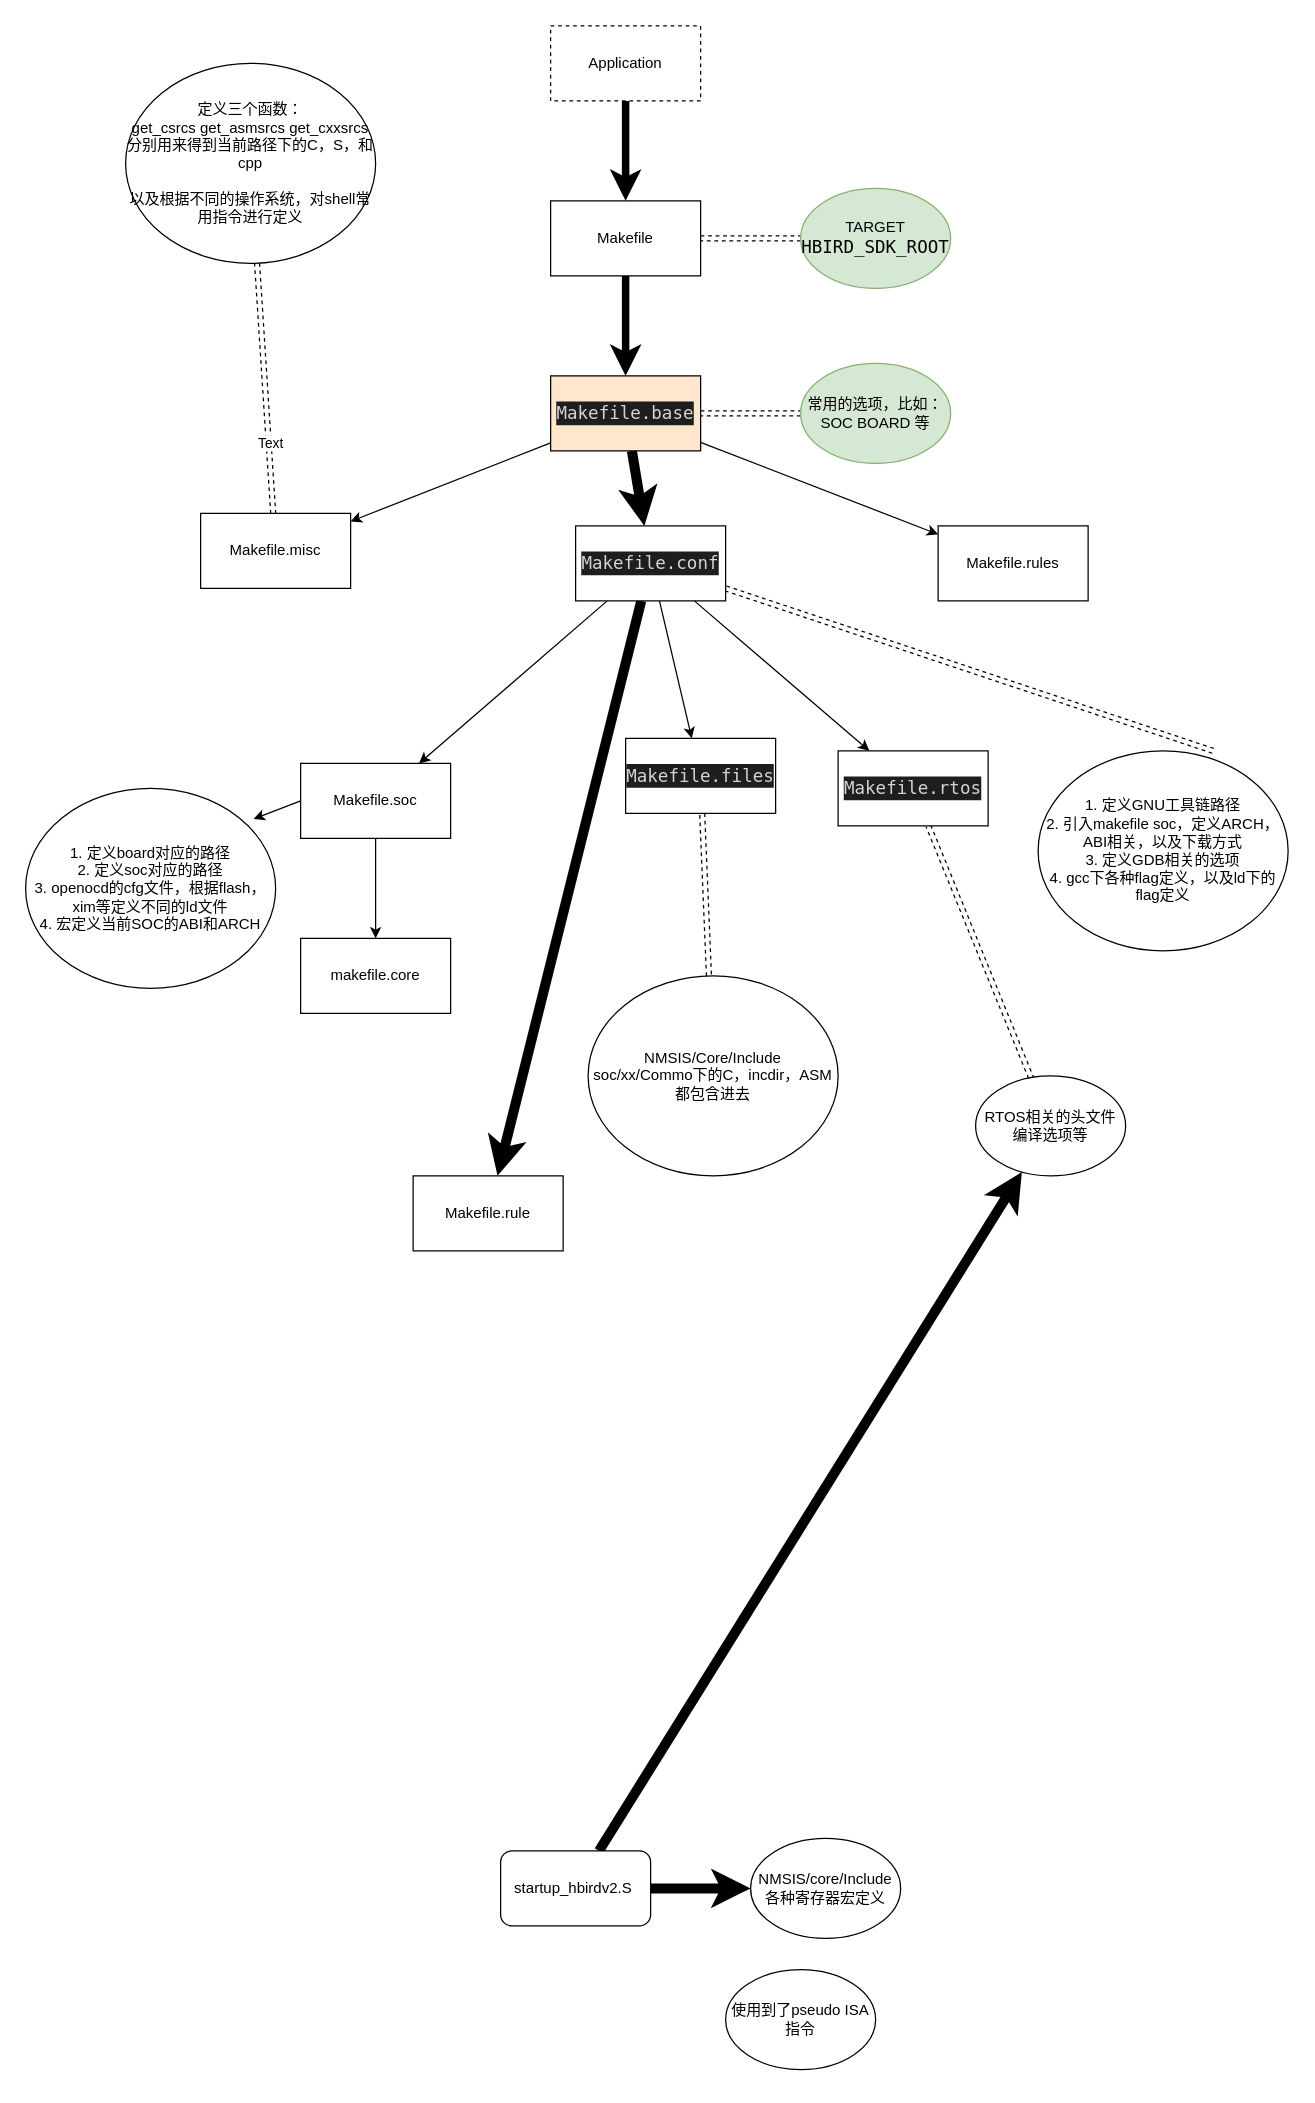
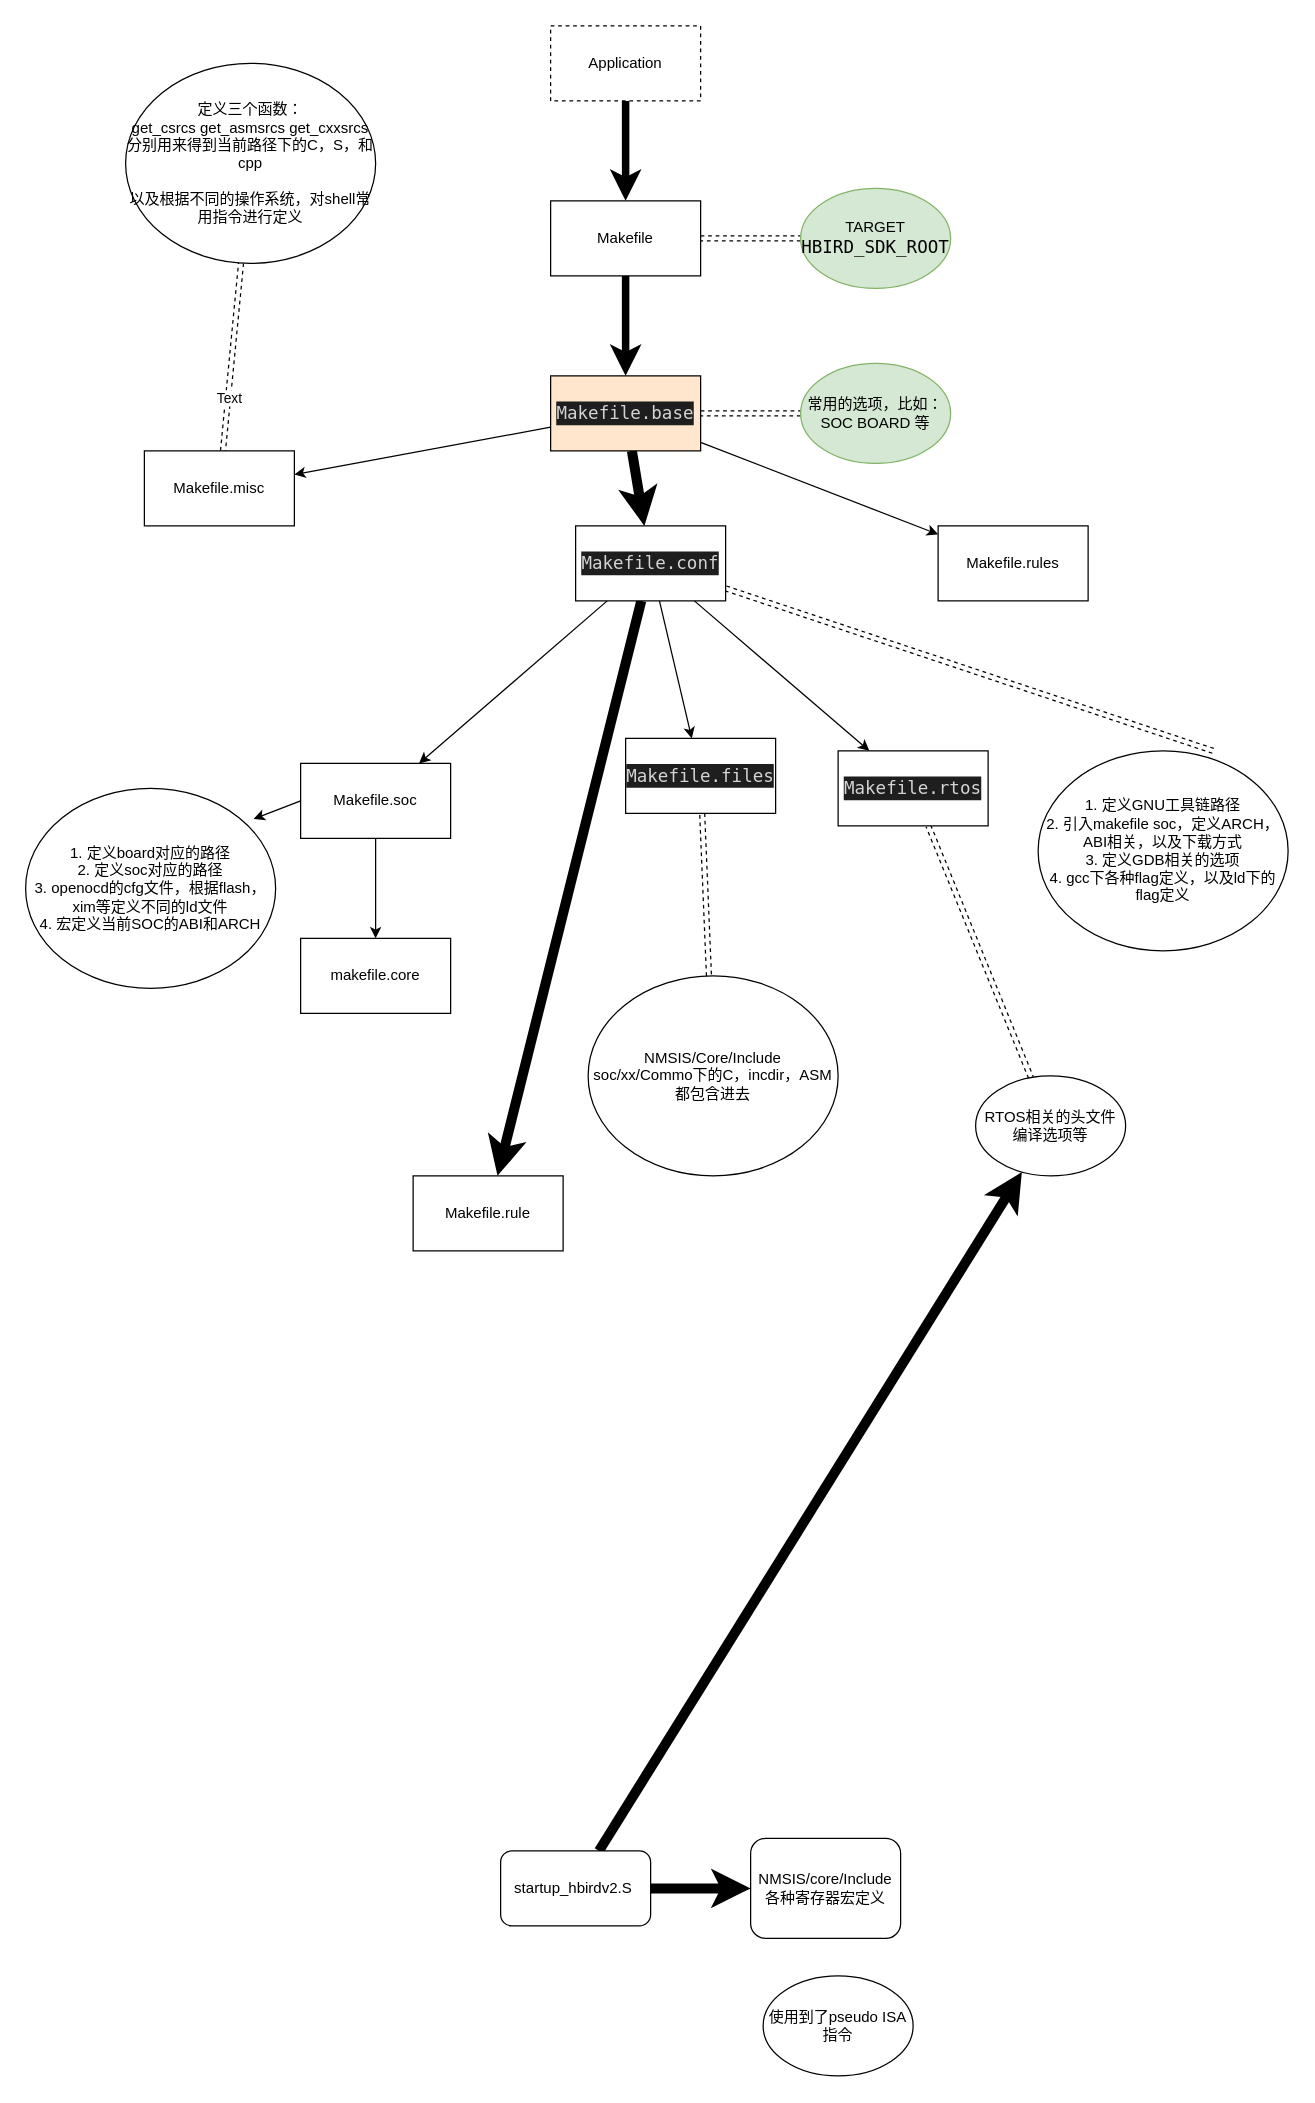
  <mxCell id="0" />
  <mxCell id="1" parent="0" />
  <mxCell id="2" value="" style="edgeStyle=elbowEdgeStyle;rounded=0;orthogonalLoop=1;jettySize=auto;elbow=vertical;html=1;strokeWidth=6;" parent="1" source="3" target="6" edge="1"><mxGeometry relative="1" as="geometry" /></mxCell>
  <mxCell id="3" value="Application" style="rounded=0;whiteSpace=wrap;html=1;dashed=1;" parent="1" vertex="1"><mxGeometry x="440" y="20" width="120" height="60" as="geometry" /></mxCell>
  <mxCell id="4" value="" style="orthogonalLoop=1;jettySize=auto;elbow=vertical;html=1;shape=link;dashed=1;" parent="1" source="6" target="7" edge="1"><mxGeometry relative="1" as="geometry" /></mxCell>
  <mxCell id="5" value="" style="edgeStyle=none;orthogonalLoop=1;jettySize=auto;html=1;strokeWidth=6;" parent="1" source="6" target="12" edge="1"><mxGeometry relative="1" as="geometry" /></mxCell>
  <mxCell id="6" value="Makefile" style="rounded=0;whiteSpace=wrap;html=1;" parent="1" vertex="1"><mxGeometry x="440" y="160" width="120" height="60" as="geometry" /></mxCell>
  <mxCell id="7" value="TARGET&lt;br&gt;&lt;div style=&quot;font-family: &amp;#34;droid sans mono&amp;#34; , monospace , monospace , &amp;#34;droid sans fallback&amp;#34; ; font-size: 14px ; line-height: 19px&quot;&gt;HBIRD_SDK_ROOT&lt;/div&gt;" style="ellipse;whiteSpace=wrap;html=1;rounded=0;fillColor=#d5e8d4;strokeColor=#82b366;" parent="1" vertex="1"><mxGeometry x="640" y="150" width="120" height="80" as="geometry" /></mxCell>
  <mxCell id="8" value="" style="edgeStyle=none;shape=link;orthogonalLoop=1;jettySize=auto;html=1;dashed=1;" parent="1" source="12" target="13" edge="1"><mxGeometry relative="1" as="geometry" /></mxCell>
  <mxCell id="9" value="" style="edgeStyle=none;orthogonalLoop=1;jettySize=auto;html=1;" parent="1" source="12" target="16" edge="1"><mxGeometry relative="1" as="geometry" /></mxCell>
  <mxCell id="10" value="" style="edgeStyle=none;orthogonalLoop=1;jettySize=auto;html=1;strokeWidth=8;" parent="1" source="12" target="22" edge="1"><mxGeometry relative="1" as="geometry" /></mxCell>
  <mxCell id="11" value="" style="edgeStyle=none;orthogonalLoop=1;jettySize=auto;html=1;" parent="1" source="12" target="23" edge="1"><mxGeometry relative="1" as="geometry" /></mxCell>
  <mxCell id="12" value="&lt;div style=&quot;color: rgb(212 , 212 , 212) ; background-color: rgb(30 , 30 , 30) ; font-family: &amp;#34;droid sans mono&amp;#34; , monospace , monospace , &amp;#34;droid sans fallback&amp;#34; ; font-size: 14px ; line-height: 19px&quot;&gt;Makefile.base&lt;/div&gt;" style="rounded=0;whiteSpace=wrap;html=1;fillColor=#ffe6cc;" parent="1" vertex="1"><mxGeometry x="440" y="300" width="120" height="60" as="geometry" /></mxCell>
  <mxCell id="13" value="常用的选项，比如：&lt;br&gt;SOC BOARD 等" style="ellipse;whiteSpace=wrap;html=1;rounded=0;fillColor=#d5e8d4;strokeColor=#82b366;" parent="1" vertex="1"><mxGeometry x="640" y="290" width="120" height="80" as="geometry" /></mxCell>
  <mxCell id="14" value="" style="edgeStyle=none;orthogonalLoop=1;jettySize=auto;html=1;shape=link;dashed=1;" parent="1" source="16" target="24" edge="1"><mxGeometry relative="1" as="geometry" /></mxCell>
  <mxCell id="15" value="Text" style="edgeLabel;html=1;align=center;verticalAlign=middle;resizable=0;points=[];" parent="14" vertex="1" connectable="0"><mxGeometry x="-0.433" y="-1" relative="1" as="geometry"><mxPoint as="offset" /></mxGeometry></mxCell>
- <mxCell id="16" value="Makefile.misc" style="whiteSpace=wrap;html=1;rounded=0;" parent="1" vertex="1"><mxGeometry x="160" y="410" width="120" height="60" as="geometry" /></mxCell>
+ <mxCell id="16" value="Makefile.misc" style="whiteSpace=wrap;html=1;rounded=0;" parent="1" vertex="1"><mxGeometry x="115" y="360" width="120" height="60" as="geometry" /></mxCell>
  <mxCell id="17" value="" style="edgeStyle=none;orthogonalLoop=1;jettySize=auto;html=1;" parent="1" source="22" target="28" edge="1"><mxGeometry relative="1" as="geometry" /></mxCell>
  <mxCell id="18" value="" style="edgeStyle=none;orthogonalLoop=1;jettySize=auto;html=1;" parent="1" source="22" target="30" edge="1"><mxGeometry relative="1" as="geometry" /></mxCell>
  <mxCell id="19" value="" style="edgeStyle=none;orthogonalLoop=1;jettySize=auto;html=1;" parent="1" source="22" target="32" edge="1"><mxGeometry relative="1" as="geometry" /></mxCell>
  <mxCell id="20" style="edgeStyle=none;orthogonalLoop=1;jettySize=auto;html=1;entryX=0.7;entryY=0;entryDx=0;entryDy=0;entryPerimeter=0;dashed=1;shape=link;" parent="1" source="22" target="25" edge="1"><mxGeometry relative="1" as="geometry" /></mxCell>
  <mxCell id="21" value="" style="edgeStyle=none;orthogonalLoop=1;jettySize=auto;html=1;strokeWidth=8;" parent="1" source="22" target="37" edge="1"><mxGeometry relative="1" as="geometry" /></mxCell>
  <mxCell id="22" value="&lt;div style=&quot;color: rgb(212 , 212 , 212) ; background-color: rgb(30 , 30 , 30) ; font-family: &amp;#34;droid sans mono&amp;#34; , monospace , monospace , &amp;#34;droid sans fallback&amp;#34; ; font-size: 14px ; line-height: 19px&quot;&gt;Makefile.conf&lt;/div&gt;" style="rounded=0;whiteSpace=wrap;html=1;" parent="1" vertex="1"><mxGeometry x="460" y="420" width="120" height="60" as="geometry" /></mxCell>
  <mxCell id="23" value="Makefile.rules" style="whiteSpace=wrap;html=1;rounded=0;" parent="1" vertex="1"><mxGeometry x="750" y="420" width="120" height="60" as="geometry" /></mxCell>
  <mxCell id="24" value="定义三个函数：&lt;br&gt;get_csrcs&amp;nbsp;get_asmsrcs&amp;nbsp;get_cxxsrcs&lt;br&gt;分别用来得到当前路径下的C，S，和cpp&lt;br&gt;&lt;br&gt;以及根据不同的操作系统，对shell常用指令进行定义" style="ellipse;whiteSpace=wrap;html=1;rounded=0;" parent="1" vertex="1"><mxGeometry x="100" y="50" width="200" height="160" as="geometry" /></mxCell>
  <mxCell id="25" value="1. 定义GNU工具链路径&lt;br&gt;2. 引入makefile soc，定义ARCH，ABI相关，以及下载方式&lt;br&gt;3. 定义GDB相关的选项&lt;br&gt;4. gcc下各种flag定义，以及ld下的flag定义" style="ellipse;whiteSpace=wrap;html=1;rounded=0;" parent="1" vertex="1"><mxGeometry x="830" y="600" width="200" height="160" as="geometry" /></mxCell>
  <mxCell id="26" value="" style="edgeStyle=none;orthogonalLoop=1;jettySize=auto;html=1;" parent="1" source="28" target="34" edge="1"><mxGeometry relative="1" as="geometry" /></mxCell>
  <mxCell id="27" style="edgeStyle=none;orthogonalLoop=1;jettySize=auto;html=1;exitX=0;exitY=0.5;exitDx=0;exitDy=0;entryX=0.912;entryY=0.153;entryDx=0;entryDy=0;entryPerimeter=0;" parent="1" source="28" target="33" edge="1"><mxGeometry relative="1" as="geometry" /></mxCell>
  <mxCell id="28" value="Makefile.soc&lt;br&gt;" style="whiteSpace=wrap;html=1;rounded=0;" parent="1" vertex="1"><mxGeometry x="240" y="610" width="120" height="60" as="geometry" /></mxCell>
  <mxCell id="29" value="" style="edgeStyle=none;shape=link;orthogonalLoop=1;jettySize=auto;html=1;dashed=1;" parent="1" source="30" target="36" edge="1"><mxGeometry relative="1" as="geometry" /></mxCell>
  <mxCell id="30" value="&lt;div style=&quot;color: rgb(212 , 212 , 212) ; background-color: rgb(30 , 30 , 30) ; font-family: &amp;#34;droid sans mono&amp;#34; , monospace , monospace , &amp;#34;droid sans fallback&amp;#34; ; font-size: 14px ; line-height: 19px&quot;&gt;Makefile.rtos&lt;/div&gt;" style="whiteSpace=wrap;html=1;rounded=0;" parent="1" vertex="1"><mxGeometry x="670" y="600" width="120" height="60" as="geometry" /></mxCell>
  <mxCell id="31" value="" style="edgeStyle=none;shape=link;orthogonalLoop=1;jettySize=auto;html=1;dashed=1;" parent="1" source="32" target="35" edge="1"><mxGeometry relative="1" as="geometry" /></mxCell>
  <mxCell id="32" value="&lt;div style=&quot;color: rgb(212 , 212 , 212) ; background-color: rgb(30 , 30 , 30) ; font-family: &amp;#34;droid sans mono&amp;#34; , monospace , monospace , &amp;#34;droid sans fallback&amp;#34; ; font-size: 14px ; line-height: 19px&quot;&gt;Makefile.files&lt;/div&gt;" style="whiteSpace=wrap;html=1;rounded=0;" parent="1" vertex="1"><mxGeometry x="500" y="590" width="120" height="60" as="geometry" /></mxCell>
  <mxCell id="33" value="1. 定义board对应的路径&lt;br&gt;2. 定义soc对应的路径&lt;br&gt;3. openocd的cfg文件，根据flash，xim等定义不同的ld文件&lt;br&gt;4. 宏定义当前SOC的ABI和ARCH" style="ellipse;whiteSpace=wrap;html=1;rounded=0;" parent="1" vertex="1"><mxGeometry x="20" y="630" width="200" height="160" as="geometry" /></mxCell>
  <mxCell id="34" value="makefile.core" style="whiteSpace=wrap;html=1;rounded=0;" parent="1" vertex="1"><mxGeometry x="240" y="750" width="120" height="60" as="geometry" /></mxCell>
  <mxCell id="35" value="NMSIS/Core/Include&lt;br&gt;soc/xx/Commo下的C，incdir，ASM都包含进去" style="ellipse;whiteSpace=wrap;html=1;rounded=0;" parent="1" vertex="1"><mxGeometry x="470" y="780" width="200" height="160" as="geometry" /></mxCell>
  <mxCell id="36" value="RTOS相关的头文件&lt;br&gt;编译选项等" style="ellipse;whiteSpace=wrap;html=1;rounded=0;" parent="1" vertex="1"><mxGeometry x="780" y="860" width="120" height="80" as="geometry" /></mxCell>
  <mxCell id="37" value="Makefile.rule" style="whiteSpace=wrap;html=1;rounded=0;" parent="1" vertex="1"><mxGeometry x="330" y="940" width="120" height="60" as="geometry" /></mxCell>
  <mxCell id="38" value="" style="edgeStyle=none;orthogonalLoop=1;jettySize=auto;html=1;strokeWidth=8;" parent="1" source="40" target="41" edge="1"><mxGeometry relative="1" as="geometry" /></mxCell>
  <mxCell id="39" value="" style="edgeStyle=none;orthogonalLoop=1;jettySize=auto;html=1;strokeWidth=8;" parent="1" source="40" target="36" edge="1"><mxGeometry relative="1" as="geometry" /></mxCell>
  <mxCell id="40" value="startup_hbirdv2.S&lt;b&gt;&amp;nbsp;&lt;/b&gt;" style="whiteSpace=wrap;html=1;rounded=1;" parent="1" vertex="1"><mxGeometry x="400" y="1480" width="120" height="60" as="geometry" /></mxCell>
- <mxCell id="41" value="NMSIS/core/Include各种寄存器宏定义" style="ellipse;whiteSpace=wrap;html=1;rounded=1;" parent="1" vertex="1"><mxGeometry x="600" y="1470" width="120" height="80" as="geometry" /></mxCell>
- <mxCell id="42" value="使用到了pseudo ISA指令" style="ellipse;whiteSpace=wrap;html=1;rounded=1;" parent="1" vertex="1"><mxGeometry x="580" y="1575" width="120" height="80" as="geometry" /></mxCell>
+ <mxCell id="41" value="NMSIS/core/Include各种寄存器宏定义" style="whiteSpace=wrap;html=1;rounded=1;" parent="1" vertex="1"><mxGeometry x="600" y="1470" width="120" height="80" as="geometry" /></mxCell>
+ <mxCell id="42" value="使用到了pseudo ISA指令" style="ellipse;whiteSpace=wrap;html=1;rounded=1;" parent="1" vertex="1"><mxGeometry x="610" y="1580" width="120" height="80" as="geometry" /></mxCell>
